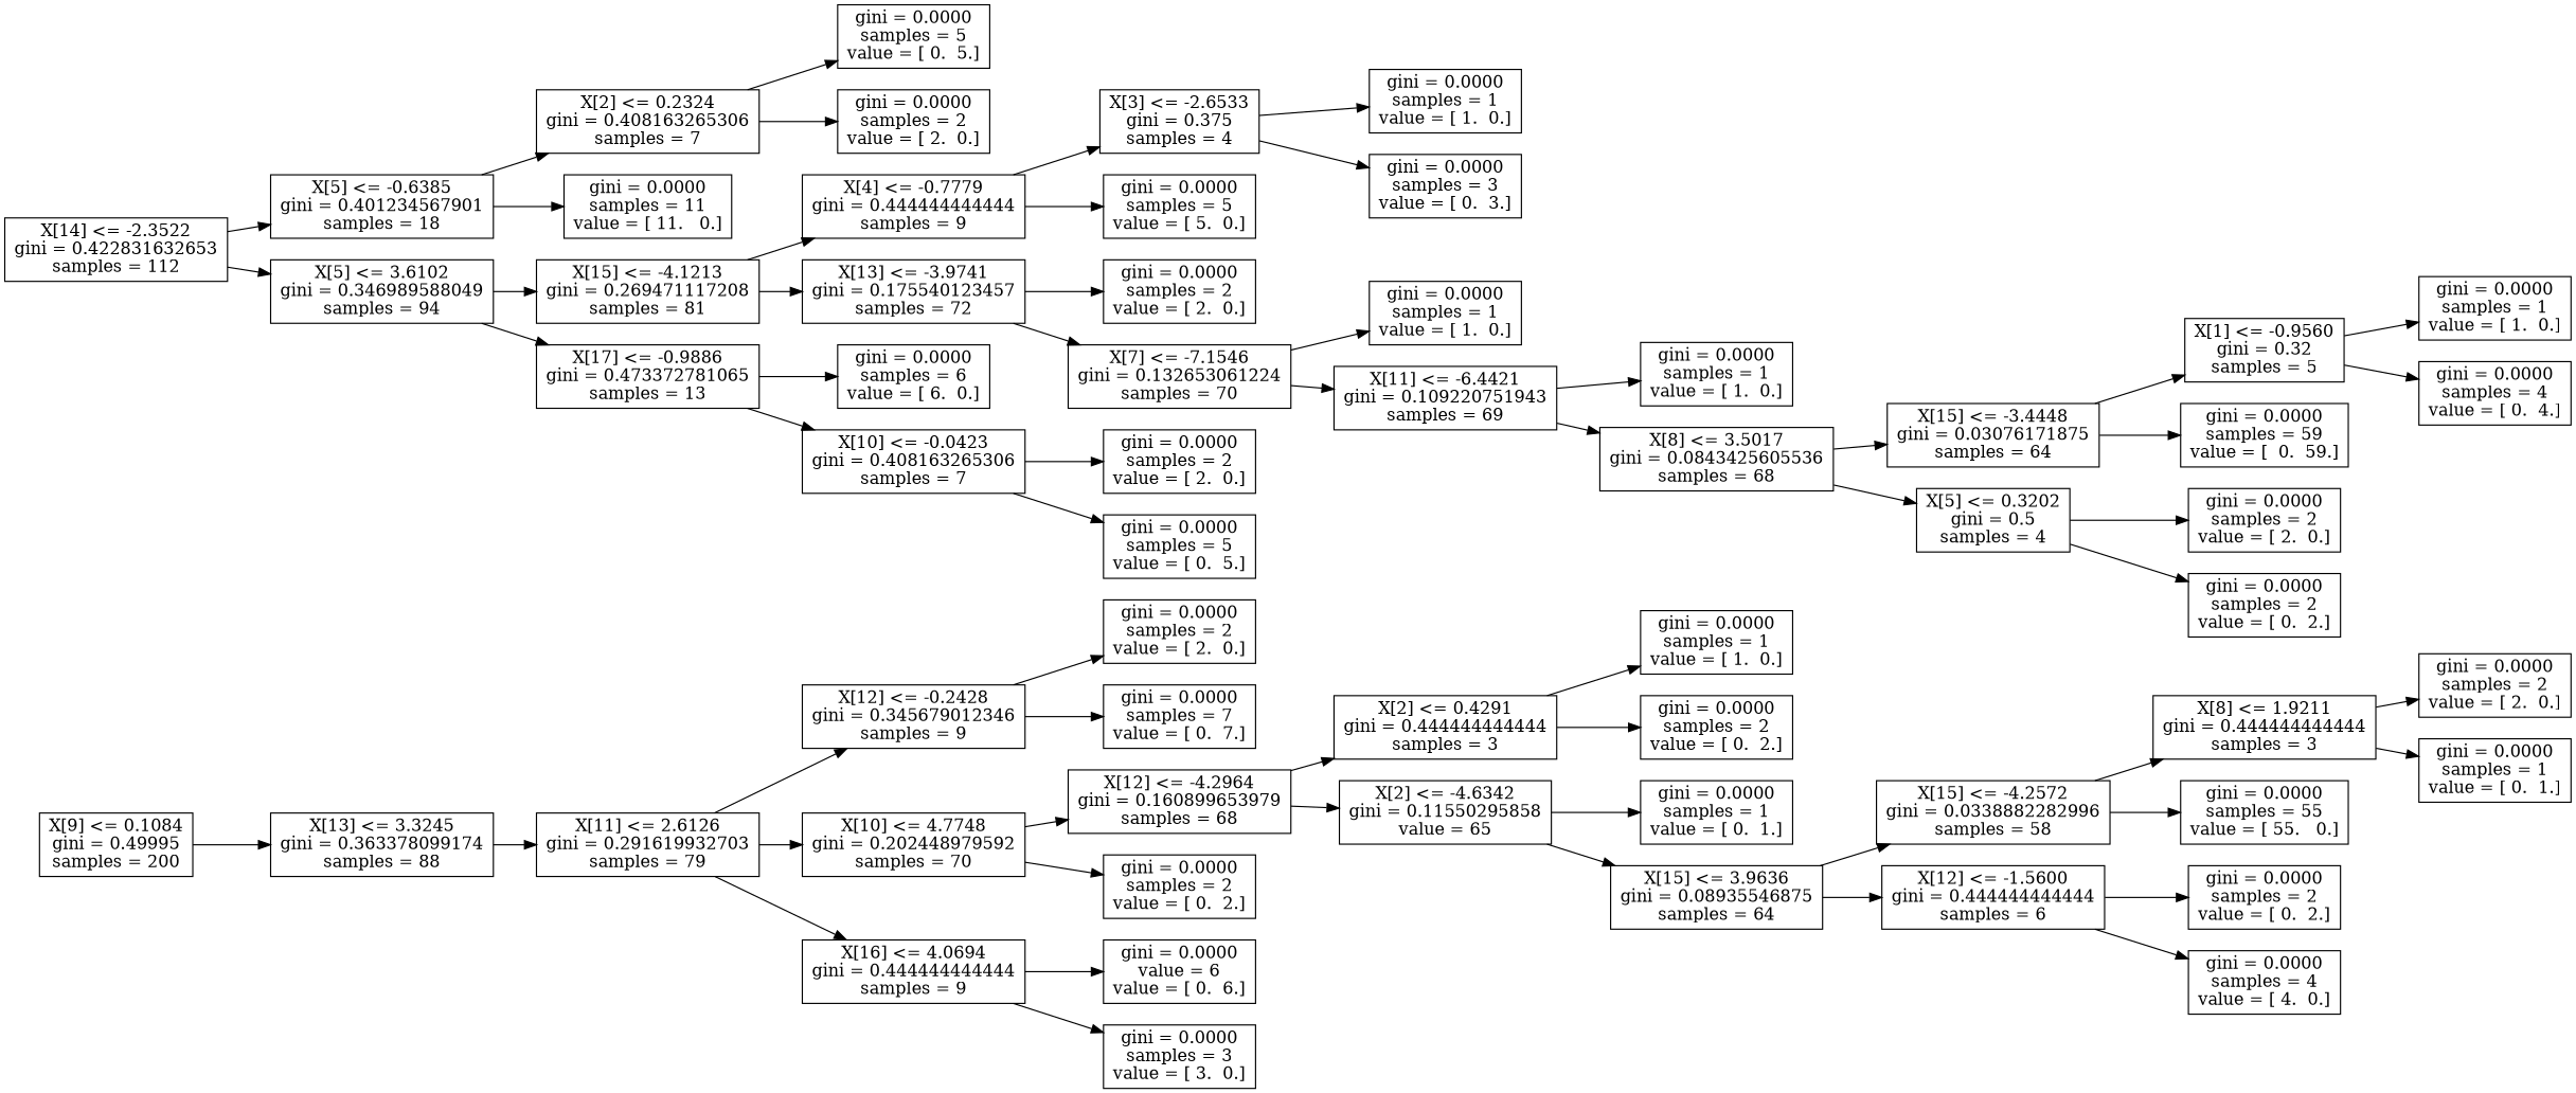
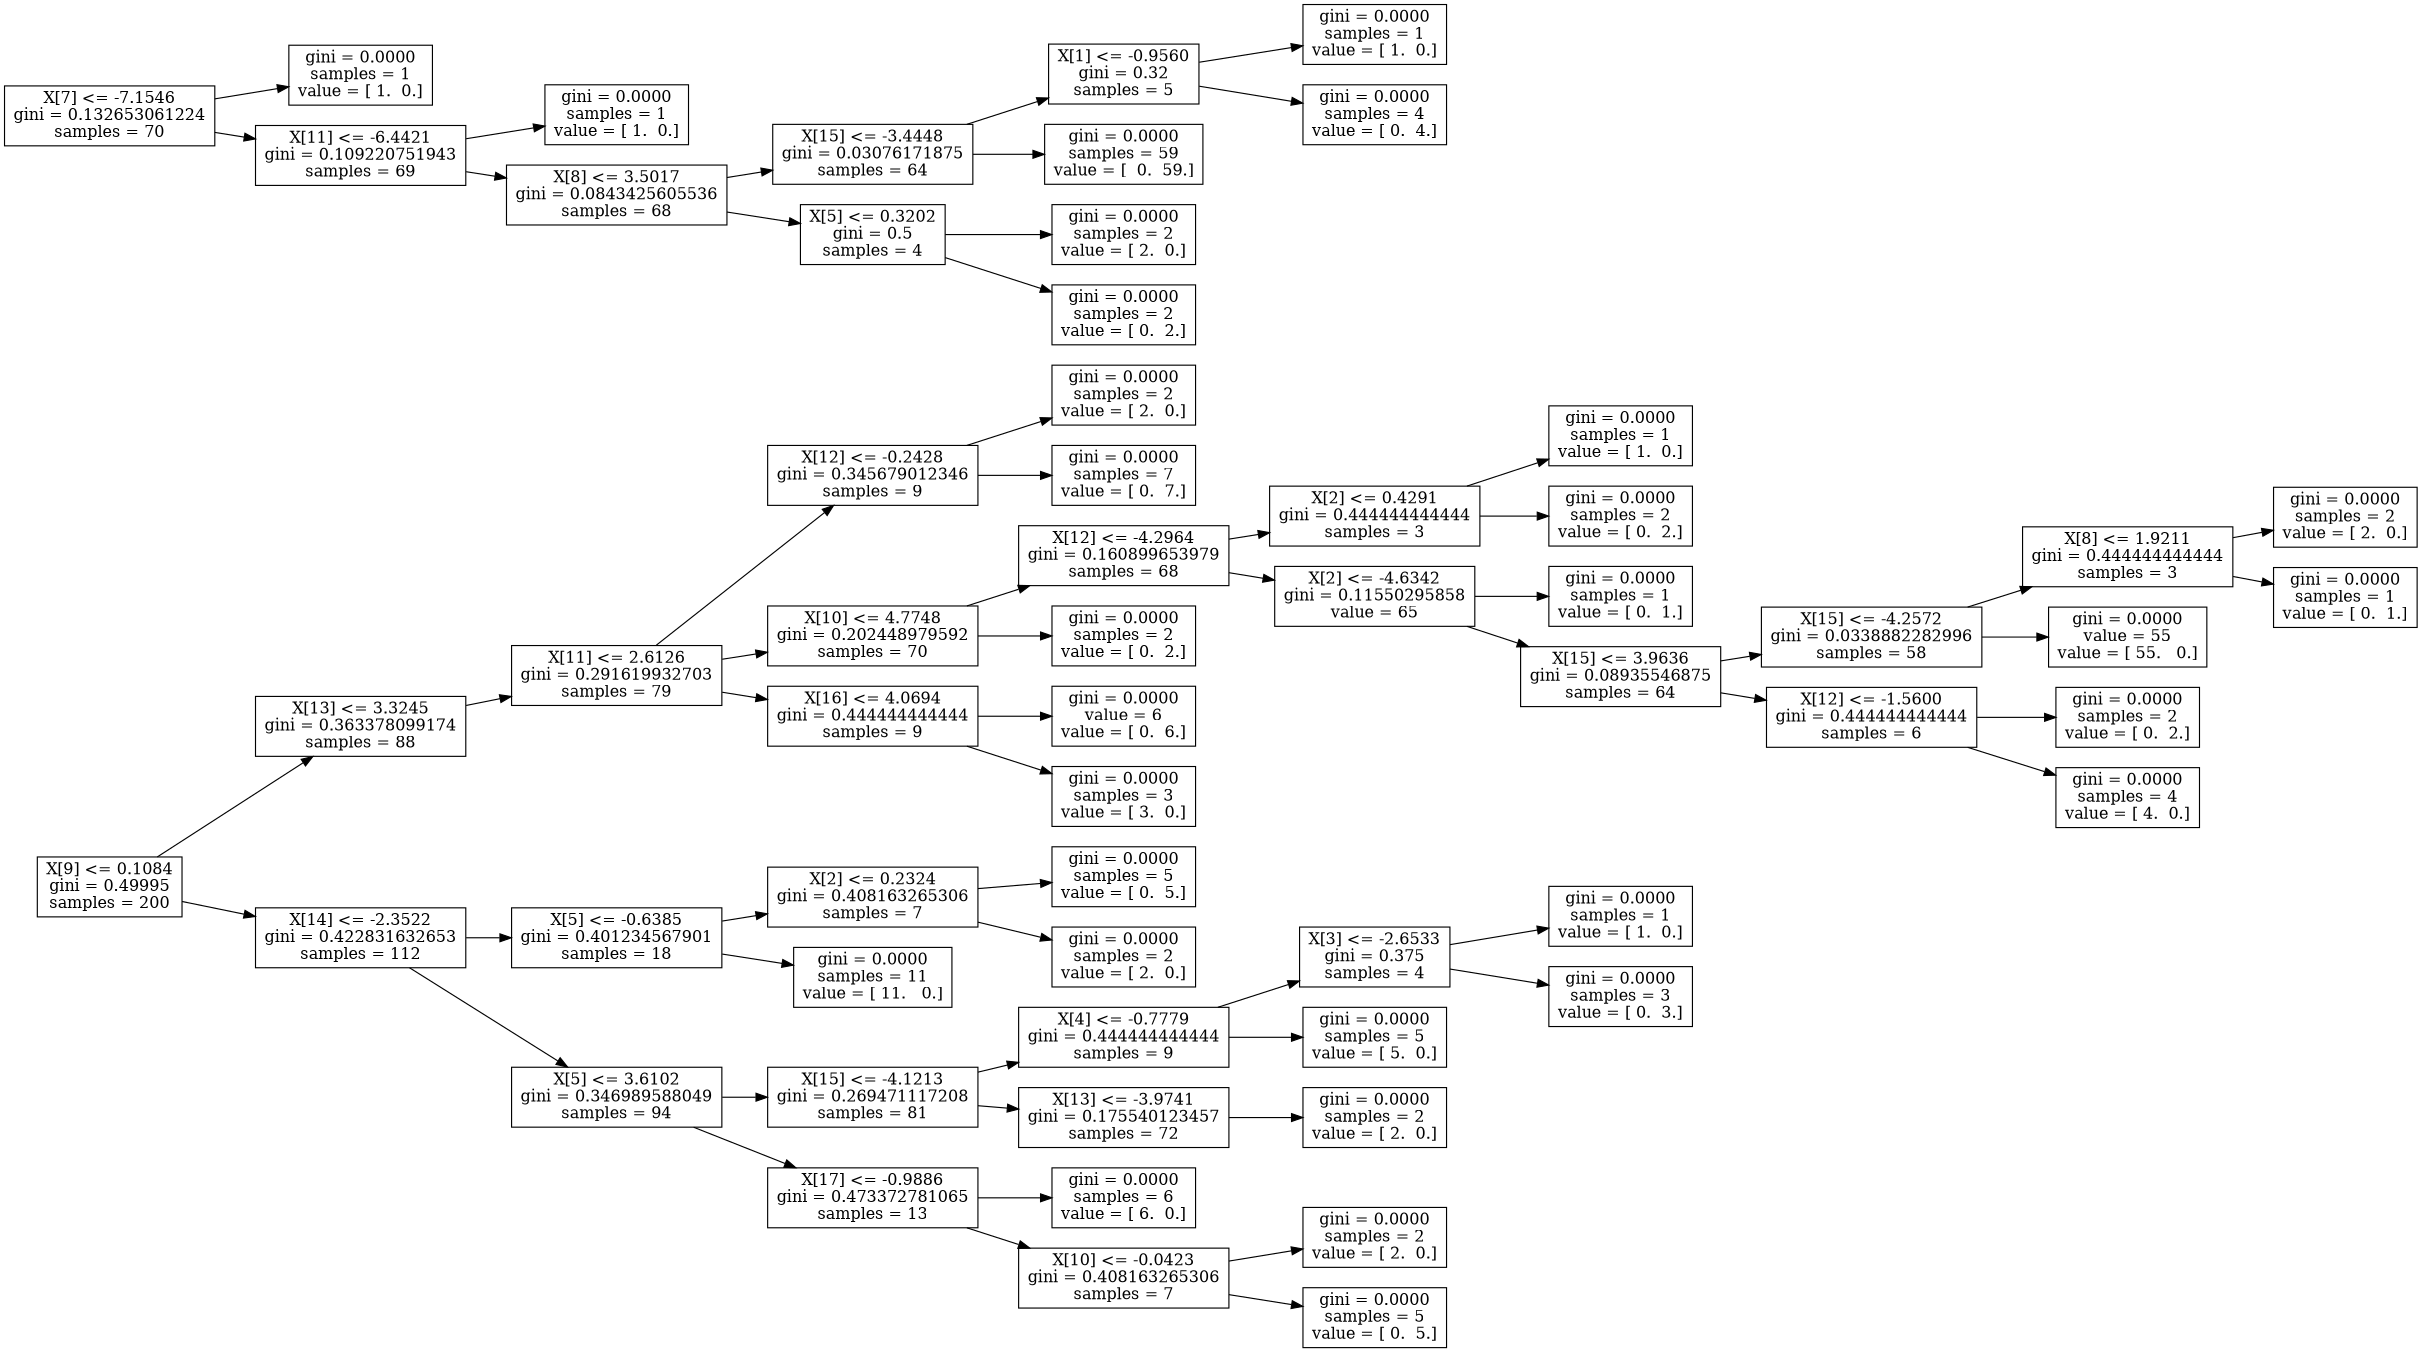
  digraph {
    rankdir=LR
    node [shape=box]
    n1 [label="X[9] <= 0.1084\ngini = 0.49995\nsamples = 200"]
    n2 [label="X[13] <= 3.3245\ngini = 0.363378099174\nsamples = 88"]
    n3 [label="X[14] <= -2.3522\ngini = 0.422831632653\nsamples = 112"]
    n4 [label="X[11] <= 2.6126\ngini = 0.291619932703\nsamples = 79"]
    n5 [label="X[5] <= -0.6385\ngini = 0.401234567901\nsamples = 18"]
    n6 [label="X[5] <= 3.6102\ngini = 0.346989588049\nsamples = 94"]
    n7 [label="X[12] <= -0.2428\ngini = 0.345679012346\nsamples = 9"]
    n8 [label="X[10] <= 4.7748\ngini = 0.202448979592\nsamples = 70"]
    n9 [label="X[16] <= 4.0694\ngini = 0.444444444444\nsamples = 9"]
    n10 [label="gini = 0.0000\nsamples = 2\nvalue = [ 2.  0.]"]
    n11 [label="gini = 0.0000\nsamples = 7\nvalue = [ 0.  7.]"]
    n12 [label="X[12] <= -4.2964\ngini = 0.160899653979\nsamples = 68"]
    n13 [label="gini = 0.0000\nsamples = 2\nvalue = [ 0.  2.]"]
    n14 [label="gini = 0.0000\nvalue = 6\nvalue = [ 0.  6.]"]
    n15 [label="gini = 0.0000\nsamples = 3\nvalue = [ 3.  0.]"]
    n16 [label="X[2] <= 0.4291\ngini = 0.444444444444\nsamples = 3"]
    n17 [label="X[2] <= -4.6342\ngini = 0.11550295858\nvalue = 65"]
    n18 [label="gini = 0.0000\nsamples = 1\nvalue = [ 1.  0.]"]
    n19 [label="gini = 0.0000\nsamples = 2\nvalue = [ 0.  2.]"]
    n20 [label="gini = 0.0000\nsamples = 1\nvalue = [ 0.  1.]"]
    n21 [label="X[15] <= 3.9636\ngini = 0.08935546875\nsamples = 64"]
    n22 [label="X[15] <= -4.2572\ngini = 0.0338882282996\nsamples = 58"]
    n23 [label="X[12] <= -1.5600\ngini = 0.444444444444\nsamples = 6"]
    n24 [label="X[8] <= 1.9211\ngini = 0.444444444444\nsamples = 3"]
-   n25 [label="gini = 0.0000\nsamples = 55\nvalue = [ 55.   0.]"]
+   n25 [label="gini = 0.0000\nvalue = 55\nvalue = [ 55.   0.]"]
    n26 [label="gini = 0.0000\nsamples = 2\nvalue = [ 0.  2.]"]
    n27 [label="gini = 0.0000\nsamples = 4\nvalue = [ 4.  0.]"]
    n28 [label="gini = 0.0000\nsamples = 2\nvalue = [ 2.  0.]"]
    n29 [label="gini = 0.0000\nsamples = 1\nvalue = [ 0.  1.]"]
    n30 [label="X[2] <= 0.2324\ngini = 0.408163265306\nsamples = 7"]
    n31 [label="gini = 0.0000\nsamples = 11\nvalue = [ 11.   0.]"]
    n32 [label="X[15] <= -4.1213\ngini = 0.269471117208\nsamples = 81"]
    n33 [label="X[17] <= -0.9886\ngini = 0.473372781065\nsamples = 13"]
    n34 [label="gini = 0.0000\nsamples = 5\nvalue = [ 0.  5.]"]
    n35 [label="gini = 0.0000\nsamples = 2\nvalue = [ 2.  0.]"]
    n36 [label="X[4] <= -0.7779\ngini = 0.444444444444\nsamples = 9"]
    n37 [label="X[13] <= -3.9741\ngini = 0.175540123457\nsamples = 72"]
    n38 [label="gini = 0.0000\nsamples = 6\nvalue = [ 6.  0.]"]
    n39 [label="X[10] <= -0.0423\ngini = 0.408163265306\nsamples = 7"]
    n40 [label="X[3] <= -2.6533\ngini = 0.375\nsamples = 4"]
    n41 [label="gini = 0.0000\nsamples = 5\nvalue = [ 5.  0.]"]
    n42 [label="gini = 0.0000\nsamples = 2\nvalue = [ 2.  0.]"]
    n43 [label="X[7] <= -7.1546\ngini = 0.132653061224\nsamples = 70"]
    n44 [label="gini = 0.0000\nsamples = 1\nvalue = [ 1.  0.]"]
    n45 [label="gini = 0.0000\nsamples = 3\nvalue = [ 0.  3.]"]
    n46 [label="gini = 0.0000\nsamples = 1\nvalue = [ 1.  0.]"]
    n47 [label="X[11] <= -6.4421\ngini = 0.109220751943\nsamples = 69"]
    n48 [label="gini = 0.0000\nsamples = 1\nvalue = [ 1.  0.]"]
    n49 [label="X[8] <= 3.5017\ngini = 0.0843425605536\nsamples = 68"]
    n50 [label="X[15] <= -3.4448\ngini = 0.03076171875\nsamples = 64"]
    n51 [label="X[5] <= 0.3202\ngini = 0.5\nsamples = 4"]
    n52 [label="X[1] <= -0.9560\ngini = 0.32\nsamples = 5"]
    n53 [label="gini = 0.0000\nsamples = 59\nvalue = [  0.  59.]"]
    n54 [label="gini = 0.0000\nsamples = 2\nvalue = [ 2.  0.]"]
    n55 [label="gini = 0.0000\nsamples = 2\nvalue = [ 0.  2.]"]
    n56 [label="gini = 0.0000\nsamples = 1\nvalue = [ 1.  0.]"]
    n57 [label="gini = 0.0000\nsamples = 4\nvalue = [ 0.  4.]"]
    n58 [label="gini = 0.0000\nsamples = 2\nvalue = [ 2.  0.]"]
    n59 [label="gini = 0.0000\nsamples = 5\nvalue = [ 0.  5.]"]
    n1 -> n2
+   n1 -> n3
    n2 -> n4
    n3 -> n5
    n3 -> n6
    n4 -> n7
    n4 -> n8
    n4 -> n9
    n5 -> n30
    n5 -> n31
    n6 -> n32
    n6 -> n33
    n7 -> n10
    n7 -> n11
    n8 -> n12
    n8 -> n13
    n9 -> n14
    n9 -> n15
    n12 -> n16
    n12 -> n17
    n16 -> n18
    n16 -> n19
    n17 -> n20
    n17 -> n21
    n21 -> n22
    n21 -> n23
    n22 -> n24
    n22 -> n25
    n23 -> n26
    n23 -> n27
    n24 -> n28
    n24 -> n29
    n30 -> n34
    n30 -> n35
    n32 -> n36
    n32 -> n37
    n33 -> n38
    n33 -> n39
    n36 -> n40
    n36 -> n41
    n37 -> n42
-   n37 -> n43
    n39 -> n58
    n39 -> n59
    n40 -> n44
    n40 -> n45
    n43 -> n46
    n43 -> n47
    n47 -> n48
    n47 -> n49
    n49 -> n50
    n49 -> n51
    n50 -> n52
    n50 -> n53
    n51 -> n54
    n51 -> n55
    n52 -> n56
    n52 -> n57
  }
